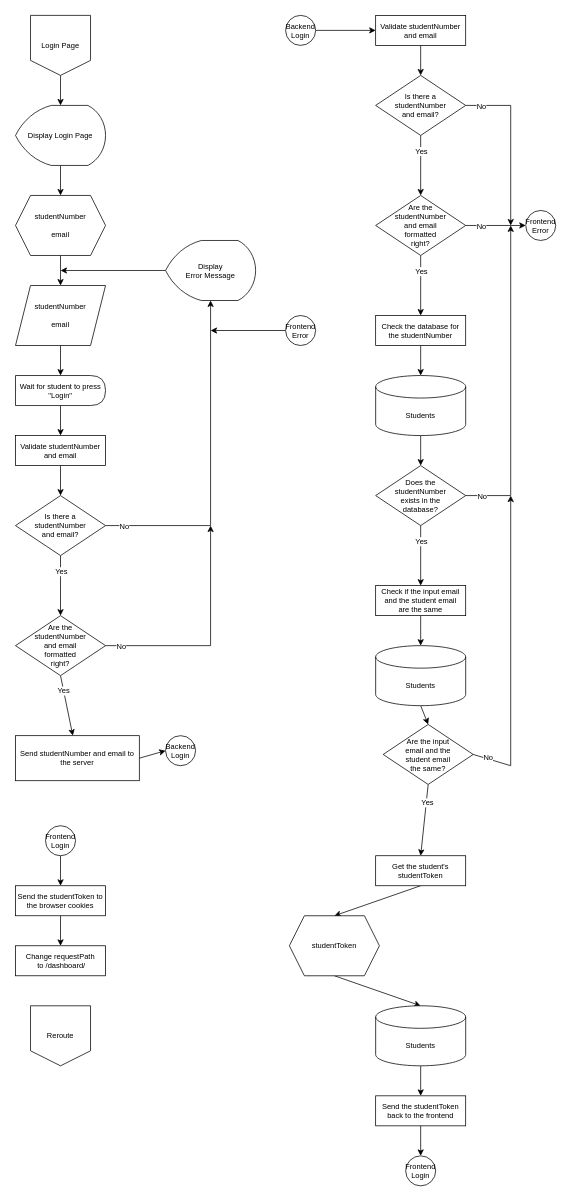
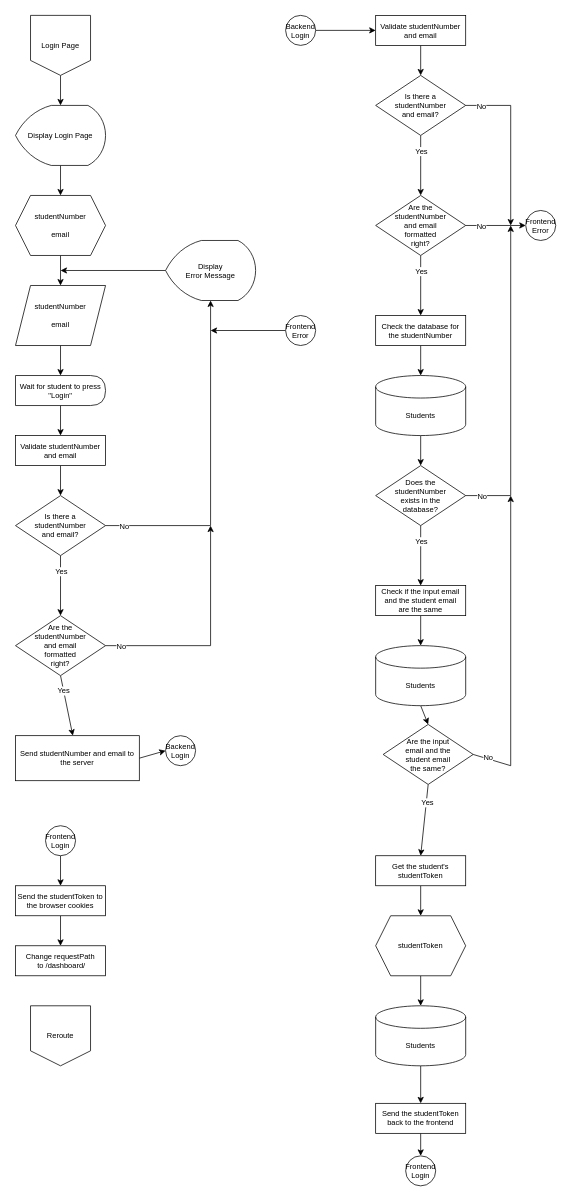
  <mxCell id="0" />
  <mxCell id="1" parent="0" />
  <mxCell id="2" style="edgeStyle=none;html=1;exitX=0.5;exitY=1;exitDx=0;exitDy=0;entryX=0.5;entryY=0;entryDx=0;entryDy=0;fontSize=10;entryPerimeter=0;fontFamily=Helvetica;rounded=0;" parent="1" source="3" target="75" edge="1"><mxGeometry relative="1" as="geometry"><mxPoint x="80" y="140" as="targetPoint" /></mxGeometry></mxCell>
  <mxCell id="3" value="Login Page" style="shape=offPageConnector;whiteSpace=wrap;html=1;strokeWidth=1;fontFamily=Helvetica;fontSize=10;size=0.25;rounded=0;" parent="1" vertex="1"><mxGeometry x="40" y="20" width="80" height="80" as="geometry" /></mxCell>
  <mxCell id="4" style="edgeStyle=none;html=1;entryX=0.5;entryY=0;entryDx=0;entryDy=0;fontSize=10;fontFamily=Helvetica;rounded=0;exitX=0.5;exitY=1;exitDx=0;exitDy=0;" parent="1" source="5" target="7" edge="1"><mxGeometry relative="1" as="geometry"><mxPoint x="80" y="340" as="sourcePoint" /></mxGeometry></mxCell>
  <mxCell id="5" value="studentNumber&lt;br style=&quot;font-size: 10px;&quot;&gt;&lt;br style=&quot;font-size: 10px;&quot;&gt;email" style="shape=hexagon;perimeter=hexagonPerimeter2;whiteSpace=wrap;html=1;fixedSize=1;fontFamily=Helvetica;strokeWidth=1;fontSize=10;rounded=0;" parent="1" vertex="1"><mxGeometry x="20" y="260" width="120" height="80" as="geometry" /></mxCell>
  <mxCell id="6" style="edgeStyle=none;html=1;exitX=0.5;exitY=1;exitDx=0;exitDy=0;fontSize=10;fontFamily=Helvetica;rounded=0;" parent="1" source="7" edge="1"><mxGeometry relative="1" as="geometry"><mxPoint x="80" y="500" as="targetPoint" /></mxGeometry></mxCell>
  <mxCell id="7" value="studentNumber&lt;br style=&quot;font-size: 10px;&quot;&gt;&lt;br style=&quot;font-size: 10px;&quot;&gt;email" style="shape=parallelogram;perimeter=parallelogramPerimeter;whiteSpace=wrap;html=1;fixedSize=1;size=20;fontSize=10;fontFamily=Helvetica;rounded=0;" parent="1" vertex="1"><mxGeometry x="20" y="380" width="120" height="80" as="geometry" /></mxCell>
  <mxCell id="8" style="edgeStyle=none;html=1;exitX=0.5;exitY=1;exitDx=0;exitDy=0;entryX=0.5;entryY=0;entryDx=0;entryDy=0;fontSize=10;fontFamily=Helvetica;rounded=0;" parent="1" source="9" target="14" edge="1"><mxGeometry relative="1" as="geometry" /></mxCell>
  <mxCell id="9" value="Validate studentNumber and email" style="rounded=0;whiteSpace=wrap;html=1;fontFamily=Helvetica;strokeWidth=1;fontSize=10;" parent="1" vertex="1"><mxGeometry x="20" y="580" width="120" height="40" as="geometry" /></mxCell>
  <mxCell id="10" style="edgeStyle=none;html=1;exitX=0.5;exitY=1;exitDx=0;exitDy=0;entryX=0.5;entryY=0;entryDx=0;entryDy=0;fontSize=10;fontFamily=Helvetica;rounded=0;" parent="1" source="14" target="19" edge="1"><mxGeometry relative="1" as="geometry" /></mxCell>
  <mxCell id="11" value="Yes" style="edgeLabel;html=1;align=center;verticalAlign=middle;resizable=0;points=[];fontSize=10;fontFamily=Helvetica;rounded=0;" parent="10" vertex="1" connectable="0"><mxGeometry x="-0.679" relative="1" as="geometry"><mxPoint y="7" as="offset" /></mxGeometry></mxCell>
  <mxCell id="12" style="edgeStyle=none;html=1;exitX=1;exitY=0.5;exitDx=0;exitDy=0;entryX=0.5;entryY=1;entryDx=0;entryDy=0;fontSize=10;entryPerimeter=0;fontFamily=Helvetica;rounded=0;" parent="1" source="14" target="76" edge="1"><mxGeometry relative="1" as="geometry"><mxPoint x="280" y="380" as="targetPoint" /><Array as="points"><mxPoint x="280" y="700" /></Array></mxGeometry></mxCell>
  <mxCell id="13" value="No" style="edgeLabel;html=1;align=center;verticalAlign=middle;resizable=0;points=[];fontSize=10;fontFamily=Helvetica;rounded=0;" parent="12" vertex="1" connectable="0"><mxGeometry x="-0.94" y="-1" relative="1" as="geometry"><mxPoint x="11" y="-1" as="offset" /></mxGeometry></mxCell>
  <mxCell id="14" value="Is there a&lt;br style=&quot;font-size: 10px;&quot;&gt;studentNumber&lt;br style=&quot;font-size: 10px;&quot;&gt;and email?" style="rhombus;whiteSpace=wrap;html=1;fontFamily=Helvetica;strokeWidth=1;fontSize=10;rounded=0;" parent="1" vertex="1"><mxGeometry x="20" y="660" width="120" height="80" as="geometry" /></mxCell>
  <mxCell id="15" style="edgeStyle=none;html=1;exitX=0.5;exitY=1;exitDx=0;exitDy=0;fontSize=10;fontFamily=Helvetica;rounded=0;" parent="1" source="19" target="21" edge="1"><mxGeometry relative="1" as="geometry" /></mxCell>
  <mxCell id="16" value="Yes" style="edgeLabel;html=1;align=center;verticalAlign=middle;resizable=0;points=[];fontSize=10;fontFamily=Helvetica;rounded=0;" parent="15" vertex="1" connectable="0"><mxGeometry x="-0.534" y="2" relative="1" as="geometry"><mxPoint x="-2" y="1" as="offset" /></mxGeometry></mxCell>
  <mxCell id="17" style="edgeStyle=none;html=1;exitX=1;exitY=0.5;exitDx=0;exitDy=0;fontSize=10;fontFamily=Helvetica;rounded=0;" parent="1" source="19" edge="1"><mxGeometry relative="1" as="geometry"><mxPoint x="280" y="700" as="targetPoint" /><Array as="points"><mxPoint x="280" y="860" /></Array></mxGeometry></mxCell>
  <mxCell id="18" value="No" style="edgeLabel;html=1;align=center;verticalAlign=middle;resizable=0;points=[];fontSize=10;fontFamily=Helvetica;rounded=0;" parent="17" vertex="1" connectable="0"><mxGeometry x="-0.914" y="-2" relative="1" as="geometry"><mxPoint x="7" y="-2" as="offset" /></mxGeometry></mxCell>
  <mxCell id="19" value="Are the&lt;br style=&quot;font-size: 10px;&quot;&gt;studentNumber&lt;br style=&quot;font-size: 10px;&quot;&gt;and email&lt;br style=&quot;font-size: 10px;&quot;&gt;formatted&lt;br style=&quot;font-size: 10px;&quot;&gt;right?" style="rhombus;whiteSpace=wrap;html=1;fontFamily=Helvetica;strokeWidth=1;fontSize=10;rounded=0;" parent="1" vertex="1"><mxGeometry x="20" y="820" width="120" height="80" as="geometry" /></mxCell>
  <mxCell id="20" style="edgeStyle=none;html=1;exitX=1;exitY=0.5;exitDx=0;exitDy=0;entryX=0;entryY=0.5;entryDx=0;entryDy=0;fontSize=10;fontFamily=Helvetica;rounded=0;" parent="1" source="21" target="22" edge="1"><mxGeometry relative="1" as="geometry" /></mxCell>
  <mxCell id="21" value="Send studentNumber and email to the server" style="rounded=0;whiteSpace=wrap;html=1;fontFamily=Helvetica;strokeWidth=1;fontSize=10;" parent="1" vertex="1"><mxGeometry x="20" y="980" width="165" height="60" as="geometry" /></mxCell>
  <mxCell id="22" value="Backend Login" style="ellipse;whiteSpace=wrap;html=1;aspect=fixed;fontSize=10;fontFamily=Helvetica;rounded=0;" parent="1" vertex="1"><mxGeometry x="220" y="980" width="40" height="40" as="geometry" /></mxCell>
  <mxCell id="23" style="edgeStyle=none;html=1;exitX=0;exitY=0.5;exitDx=0;exitDy=0;fontSize=10;exitPerimeter=0;fontFamily=Helvetica;rounded=0;" parent="1" source="76" edge="1"><mxGeometry relative="1" as="geometry"><mxPoint x="80" y="360" as="targetPoint" /><mxPoint x="230" y="340" as="sourcePoint" /></mxGeometry></mxCell>
  <mxCell id="24" style="edgeStyle=none;html=1;exitX=1;exitY=0.5;exitDx=0;exitDy=0;entryX=0;entryY=0.5;entryDx=0;entryDy=0;fontSize=10;fontFamily=Helvetica;rounded=0;" parent="1" source="25" target="27" edge="1"><mxGeometry relative="1" as="geometry" /></mxCell>
  <mxCell id="25" value="Backend Login" style="ellipse;whiteSpace=wrap;html=1;aspect=fixed;fontSize=10;fontFamily=Helvetica;rounded=0;" parent="1" vertex="1"><mxGeometry x="380" y="20" width="40" height="40" as="geometry" /></mxCell>
  <mxCell id="26" style="edgeStyle=none;html=1;exitX=0.5;exitY=1;exitDx=0;exitDy=0;entryX=0.5;entryY=0;entryDx=0;entryDy=0;fontSize=10;fontFamily=Helvetica;rounded=0;" parent="1" source="27" target="32" edge="1"><mxGeometry relative="1" as="geometry" /></mxCell>
  <mxCell id="27" value="Validate studentNumber and email" style="rounded=0;whiteSpace=wrap;html=1;fontFamily=Helvetica;strokeWidth=1;fontSize=10;" parent="1" vertex="1"><mxGeometry x="500" y="20" width="120" height="40" as="geometry" /></mxCell>
  <mxCell id="28" style="edgeStyle=none;html=1;exitX=0.5;exitY=1;exitDx=0;exitDy=0;entryX=0.5;entryY=0;entryDx=0;entryDy=0;fontSize=10;fontFamily=Helvetica;rounded=0;" parent="1" source="32" target="37" edge="1"><mxGeometry relative="1" as="geometry" /></mxCell>
  <mxCell id="29" value="Yes" style="edgeLabel;html=1;align=center;verticalAlign=middle;resizable=0;points=[];fontSize=10;fontFamily=Helvetica;rounded=0;" parent="28" vertex="1" connectable="0"><mxGeometry x="-0.679" relative="1" as="geometry"><mxPoint y="7" as="offset" /></mxGeometry></mxCell>
  <mxCell id="30" style="edgeStyle=none;html=1;exitX=1;exitY=0.5;exitDx=0;exitDy=0;fontSize=10;fontFamily=Helvetica;rounded=0;" parent="1" source="32" edge="1"><mxGeometry relative="1" as="geometry"><mxPoint x="680" y="300" as="targetPoint" /><Array as="points"><mxPoint x="680" y="140" /></Array></mxGeometry></mxCell>
  <mxCell id="31" value="No" style="edgeLabel;html=1;align=center;verticalAlign=middle;resizable=0;points=[];fontSize=10;fontFamily=Helvetica;rounded=0;" parent="30" vertex="1" connectable="0"><mxGeometry x="-0.861" relative="1" as="geometry"><mxPoint x="5" as="offset" /></mxGeometry></mxCell>
  <mxCell id="32" value="Is there a&lt;br style=&quot;font-size: 10px;&quot;&gt;studentNumber&lt;br style=&quot;font-size: 10px;&quot;&gt;and email?" style="rhombus;whiteSpace=wrap;html=1;fontFamily=Helvetica;strokeWidth=1;fontSize=10;rounded=0;" parent="1" vertex="1"><mxGeometry x="500" y="100" width="120" height="80" as="geometry" /></mxCell>
  <mxCell id="33" style="edgeStyle=none;html=1;exitX=1;exitY=0.5;exitDx=0;exitDy=0;entryX=0;entryY=0.5;entryDx=0;entryDy=0;fontSize=10;fontFamily=Helvetica;rounded=0;" parent="1" source="37" target="38" edge="1"><mxGeometry relative="1" as="geometry" /></mxCell>
  <mxCell id="34" value="No" style="edgeLabel;html=1;align=center;verticalAlign=middle;resizable=0;points=[];fontSize=10;fontFamily=Helvetica;rounded=0;" parent="33" vertex="1" connectable="0"><mxGeometry x="-0.597" y="1" relative="1" as="geometry"><mxPoint x="4" y="1" as="offset" /></mxGeometry></mxCell>
  <mxCell id="35" style="edgeStyle=none;html=1;exitX=0.5;exitY=1;exitDx=0;exitDy=0;entryX=0.5;entryY=0;entryDx=0;entryDy=0;fontSize=10;fontFamily=Helvetica;rounded=0;" parent="1" source="37" target="40" edge="1"><mxGeometry relative="1" as="geometry" /></mxCell>
  <mxCell id="36" value="Yes" style="edgeLabel;html=1;align=center;verticalAlign=middle;resizable=0;points=[];fontSize=10;fontFamily=Helvetica;rounded=0;" parent="35" vertex="1" connectable="0"><mxGeometry x="-0.619" y="3" relative="1" as="geometry"><mxPoint x="-3" y="5" as="offset" /></mxGeometry></mxCell>
  <mxCell id="37" value="Are the&lt;br style=&quot;font-size: 10px;&quot;&gt;studentNumber&lt;br style=&quot;font-size: 10px;&quot;&gt;and email&lt;br style=&quot;font-size: 10px;&quot;&gt;formatted&lt;br style=&quot;font-size: 10px;&quot;&gt;right?" style="rhombus;whiteSpace=wrap;html=1;fontFamily=Helvetica;strokeWidth=1;fontSize=10;rounded=0;" parent="1" vertex="1"><mxGeometry x="500" y="260" width="120" height="80" as="geometry" /></mxCell>
  <mxCell id="38" value="Frontend Error" style="ellipse;whiteSpace=wrap;html=1;aspect=fixed;fontSize=10;fontFamily=Helvetica;rounded=0;" parent="1" vertex="1"><mxGeometry x="700" y="280" width="40" height="40" as="geometry" /></mxCell>
  <mxCell id="39" style="edgeStyle=none;html=1;exitX=0.5;exitY=1;exitDx=0;exitDy=0;entryX=0.5;entryY=0;entryDx=0;entryDy=0;entryPerimeter=0;fontSize=10;fontFamily=Helvetica;rounded=0;" parent="1" source="40" target="42" edge="1"><mxGeometry relative="1" as="geometry" /></mxCell>
  <mxCell id="40" value="Check the database for the studentNumber" style="rounded=0;whiteSpace=wrap;html=1;fontFamily=Helvetica;strokeWidth=1;fontSize=10;" parent="1" vertex="1"><mxGeometry x="500" y="420" width="120" height="40" as="geometry" /></mxCell>
  <mxCell id="41" style="edgeStyle=none;html=1;exitX=0.5;exitY=1;exitDx=0;exitDy=0;exitPerimeter=0;entryX=0.5;entryY=0;entryDx=0;entryDy=0;fontSize=10;fontFamily=Helvetica;rounded=0;" parent="1" source="42" target="47" edge="1"><mxGeometry relative="1" as="geometry" /></mxCell>
  <mxCell id="42" value="Students" style="shape=cylinder3;whiteSpace=wrap;html=1;boundedLbl=1;backgroundOutline=1;size=15;fontSize=10;fontFamily=Helvetica;rounded=0;" parent="1" vertex="1"><mxGeometry x="500" y="500" width="120" height="80" as="geometry" /></mxCell>
  <mxCell id="43" style="edgeStyle=none;html=1;exitX=1;exitY=0.5;exitDx=0;exitDy=0;fontSize=10;fontFamily=Helvetica;rounded=0;" parent="1" source="47" edge="1"><mxGeometry relative="1" as="geometry"><mxPoint x="680" y="300" as="targetPoint" /><Array as="points"><mxPoint x="680" y="660" /></Array></mxGeometry></mxCell>
  <mxCell id="44" value="No" style="edgeLabel;html=1;align=center;verticalAlign=middle;resizable=0;points=[];fontSize=10;fontFamily=Helvetica;rounded=0;" parent="43" vertex="1" connectable="0"><mxGeometry x="-0.959" y="1" relative="1" as="geometry"><mxPoint x="12" y="1" as="offset" /></mxGeometry></mxCell>
  <mxCell id="45" style="edgeStyle=none;html=1;exitX=0.5;exitY=1;exitDx=0;exitDy=0;entryX=0.5;entryY=0;entryDx=0;entryDy=0;fontSize=10;fontFamily=Helvetica;rounded=0;" parent="1" source="47" target="49" edge="1"><mxGeometry relative="1" as="geometry" /></mxCell>
  <mxCell id="46" value="Yes" style="edgeLabel;html=1;align=center;verticalAlign=middle;resizable=0;points=[];fontSize=10;fontFamily=Helvetica;rounded=0;" parent="45" vertex="1" connectable="0"><mxGeometry x="-0.7" y="-1" relative="1" as="geometry"><mxPoint x="1" y="8" as="offset" /></mxGeometry></mxCell>
  <mxCell id="47" value="Does the&lt;br style=&quot;font-size: 10px;&quot;&gt;studentNumber&lt;br style=&quot;font-size: 10px;&quot;&gt;exists in the&lt;br style=&quot;font-size: 10px;&quot;&gt;database?" style="rhombus;whiteSpace=wrap;html=1;fontFamily=Helvetica;strokeWidth=1;fontSize=10;rounded=0;" parent="1" vertex="1"><mxGeometry x="500" y="620" width="120" height="80" as="geometry" /></mxCell>
  <mxCell id="48" style="edgeStyle=none;html=1;exitX=0.5;exitY=1;exitDx=0;exitDy=0;entryX=0.5;entryY=0;entryDx=0;entryDy=0;entryPerimeter=0;fontSize=10;fontFamily=Helvetica;rounded=0;" parent="1" source="49" target="51" edge="1"><mxGeometry relative="1" as="geometry" /></mxCell>
  <mxCell id="49" value="Check if the input email and the student email&lt;br style=&quot;font-size: 10px;&quot;&gt;are the same" style="rounded=0;whiteSpace=wrap;html=1;fontFamily=Helvetica;strokeWidth=1;fontSize=10;" parent="1" vertex="1"><mxGeometry x="500" y="780" width="120" height="40" as="geometry" /></mxCell>
  <mxCell id="50" style="edgeStyle=none;html=1;exitX=0.5;exitY=1;exitDx=0;exitDy=0;exitPerimeter=0;entryX=0.5;entryY=0;entryDx=0;entryDy=0;fontSize=10;fontFamily=Helvetica;rounded=0;" parent="1" source="51" target="56" edge="1"><mxGeometry relative="1" as="geometry" /></mxCell>
  <mxCell id="51" value="Students" style="shape=cylinder3;whiteSpace=wrap;html=1;boundedLbl=1;backgroundOutline=1;size=15;fontSize=10;fontFamily=Helvetica;rounded=0;" parent="1" vertex="1"><mxGeometry x="500" y="860" width="120" height="80" as="geometry" /></mxCell>
  <mxCell id="52" style="edgeStyle=none;html=1;exitX=1;exitY=0.5;exitDx=0;exitDy=0;fontSize=10;fontFamily=Helvetica;rounded=0;" parent="1" source="56" edge="1"><mxGeometry relative="1" as="geometry"><mxPoint x="680" y="660" as="targetPoint" /><Array as="points"><mxPoint x="680" y="1020" /></Array></mxGeometry></mxCell>
  <mxCell id="53" value="No" style="edgeLabel;html=1;align=center;verticalAlign=middle;resizable=0;points=[];fontSize=10;fontFamily=Helvetica;rounded=0;" parent="52" vertex="1" connectable="0"><mxGeometry x="-0.948" relative="1" as="geometry"><mxPoint x="9" as="offset" /></mxGeometry></mxCell>
  <mxCell id="54" style="edgeStyle=none;html=1;exitX=0.5;exitY=1;exitDx=0;exitDy=0;entryX=0.5;entryY=0;entryDx=0;entryDy=0;fontSize=10;fontFamily=Helvetica;rounded=0;" parent="1" source="56" target="58" edge="1"><mxGeometry relative="1" as="geometry" /></mxCell>
  <mxCell id="55" value="Yes" style="edgeLabel;html=1;align=center;verticalAlign=middle;resizable=0;points=[];fontSize=10;fontFamily=Helvetica;rounded=0;" parent="54" vertex="1" connectable="0"><mxGeometry x="-0.621" y="1" relative="1" as="geometry"><mxPoint x="-1" y="5" as="offset" /></mxGeometry></mxCell>
  <mxCell id="56" value="Are the input&lt;br style=&quot;font-size: 10px;&quot;&gt;email and the&lt;br style=&quot;font-size: 10px;&quot;&gt;student email&lt;br style=&quot;font-size: 10px;&quot;&gt;the same?" style="rhombus;whiteSpace=wrap;html=1;fontFamily=Helvetica;strokeWidth=1;fontSize=10;rounded=0;" parent="1" vertex="1"><mxGeometry x="510" y="965" width="120" height="80" as="geometry" /></mxCell>
  <mxCell id="57" style="edgeStyle=none;html=1;exitX=0.5;exitY=1;exitDx=0;exitDy=0;entryX=0.5;entryY=0;entryDx=0;entryDy=0;fontSize=10;fontFamily=Helvetica;rounded=0;" parent="1" source="58" target="60" edge="1"><mxGeometry relative="1" as="geometry" /></mxCell>
  <mxCell id="58" value="Get the student's studentToken" style="rounded=0;whiteSpace=wrap;html=1;fontFamily=Helvetica;strokeWidth=1;fontSize=10;" parent="1" vertex="1"><mxGeometry x="500" y="1140" width="120" height="40" as="geometry" /></mxCell>
  <mxCell id="59" style="edgeStyle=none;html=1;exitX=0.5;exitY=1;exitDx=0;exitDy=0;entryX=0.5;entryY=0;entryDx=0;entryDy=0;entryPerimeter=0;fontSize=10;fontFamily=Helvetica;rounded=0;" parent="1" source="60" target="62" edge="1"><mxGeometry relative="1" as="geometry" /></mxCell>
- <mxCell id="60" value="studentToken" style="shape=hexagon;perimeter=hexagonPerimeter2;whiteSpace=wrap;html=1;fixedSize=1;fontFamily=Helvetica;strokeWidth=1;fontSize=10;rounded=0;" parent="1" vertex="1"><mxGeometry x="385" y="1220" width="120" height="80" as="geometry" /></mxCell>
+ <mxCell id="60" value="studentToken" style="shape=hexagon;perimeter=hexagonPerimeter2;whiteSpace=wrap;html=1;fixedSize=1;fontFamily=Helvetica;strokeWidth=1;fontSize=10;rounded=0;" parent="1" vertex="1"><mxGeometry x="500" y="1220" width="120" height="80" as="geometry" /></mxCell>
  <mxCell id="61" style="edgeStyle=none;html=1;exitX=0.5;exitY=1;exitDx=0;exitDy=0;exitPerimeter=0;entryX=0.5;entryY=0;entryDx=0;entryDy=0;fontSize=10;fontFamily=Helvetica;rounded=0;" parent="1" source="62" target="64" edge="1"><mxGeometry relative="1" as="geometry" /></mxCell>
  <mxCell id="62" value="Students" style="shape=cylinder3;whiteSpace=wrap;html=1;boundedLbl=1;backgroundOutline=1;size=15;fontSize=10;fontFamily=Helvetica;rounded=0;" parent="1" vertex="1"><mxGeometry x="500" y="1340" width="120" height="80" as="geometry" /></mxCell>
  <mxCell id="63" style="edgeStyle=none;html=1;exitX=0.5;exitY=1;exitDx=0;exitDy=0;entryX=0.5;entryY=0;entryDx=0;entryDy=0;fontSize=10;fontFamily=Helvetica;rounded=0;" parent="1" source="64" target="67" edge="1"><mxGeometry relative="1" as="geometry" /></mxCell>
- <mxCell id="64" value="Send the studentToken back to the frontend" style="rounded=0;whiteSpace=wrap;html=1;fontFamily=Helvetica;strokeWidth=1;fontSize=10;" parent="1" vertex="1"><mxGeometry x="500" y="1460" width="120" height="40" as="geometry" /></mxCell>
+ <mxCell id="64" value="Send the studentToken back to the frontend" style="rounded=0;whiteSpace=wrap;html=1;fontFamily=Helvetica;strokeWidth=1;fontSize=10;" parent="1" vertex="1"><mxGeometry x="500" y="1470" width="120" height="40" as="geometry" /></mxCell>
  <mxCell id="65" style="edgeStyle=none;html=1;exitX=0;exitY=0.5;exitDx=0;exitDy=0;fontSize=10;fontFamily=Helvetica;rounded=0;" parent="1" source="66" edge="1"><mxGeometry relative="1" as="geometry"><mxPoint x="280" y="440" as="targetPoint" /></mxGeometry></mxCell>
  <mxCell id="66" value="Frontend Error" style="ellipse;whiteSpace=wrap;html=1;aspect=fixed;fontSize=10;fontFamily=Helvetica;rounded=0;" parent="1" vertex="1"><mxGeometry x="380" y="420" width="40" height="40" as="geometry" /></mxCell>
  <mxCell id="67" value="Frontend Login" style="ellipse;whiteSpace=wrap;html=1;aspect=fixed;fontSize=10;fontFamily=Helvetica;rounded=0;" parent="1" vertex="1"><mxGeometry x="540" y="1540" width="40" height="40" as="geometry" /></mxCell>
  <mxCell id="68" style="edgeStyle=none;html=1;exitX=0.5;exitY=1;exitDx=0;exitDy=0;entryX=0.5;entryY=0;entryDx=0;entryDy=0;fontSize=10;fontFamily=Helvetica;rounded=0;" parent="1" source="69" target="71" edge="1"><mxGeometry relative="1" as="geometry" /></mxCell>
  <mxCell id="69" value="Frontend Login" style="ellipse;whiteSpace=wrap;html=1;aspect=fixed;fontSize=10;fontFamily=Helvetica;rounded=0;" parent="1" vertex="1"><mxGeometry x="60" y="1100" width="40" height="40" as="geometry" /></mxCell>
  <mxCell id="70" style="edgeStyle=none;html=1;exitX=0.5;exitY=1;exitDx=0;exitDy=0;entryX=0.5;entryY=0;entryDx=0;entryDy=0;fontSize=10;fontFamily=Helvetica;rounded=0;" parent="1" source="71" target="72" edge="1"><mxGeometry relative="1" as="geometry" /></mxCell>
  <mxCell id="71" value="Send the studentToken to&lt;br style=&quot;font-size: 10px;&quot;&gt;the browser cookies" style="rounded=0;whiteSpace=wrap;html=1;fontFamily=Helvetica;strokeWidth=1;fontSize=10;" parent="1" vertex="1"><mxGeometry x="20" y="1180" width="120" height="40" as="geometry" /></mxCell>
  <mxCell id="72" value="Change requestPath&lt;br&gt;&amp;nbsp;to /dashboard/" style="rounded=0;whiteSpace=wrap;html=1;fontFamily=Helvetica;strokeWidth=1;fontSize=10;" parent="1" vertex="1"><mxGeometry x="20" y="1260" width="120" height="40" as="geometry" /></mxCell>
  <mxCell id="73" style="edgeStyle=none;html=1;exitX=0.5;exitY=1;exitDx=0;exitDy=0;entryX=0.5;entryY=0;entryDx=0;entryDy=0;fontSize=10;exitPerimeter=0;fontFamily=Helvetica;rounded=0;" parent="1" source="75" target="5" edge="1"><mxGeometry relative="1" as="geometry"><mxPoint x="80" y="220" as="sourcePoint" /></mxGeometry></mxCell>
  <mxCell id="74" value="Reroute" style="shape=offPageConnector;whiteSpace=wrap;html=1;strokeWidth=1;fontFamily=Helvetica;fontSize=10;size=0.25;rounded=0;" parent="1" vertex="1"><mxGeometry x="40" y="1340" width="80" height="80" as="geometry" /></mxCell>
  <mxCell id="75" value="Display Login Page" style="strokeWidth=1;html=1;shape=mxgraph.flowchart.display;whiteSpace=wrap;fontSize=10;fontFamily=Helvetica;rounded=0;" parent="1" vertex="1"><mxGeometry x="20" y="140" width="120" height="80" as="geometry" /></mxCell>
  <mxCell id="76" value="Display&lt;br&gt;Error Message" style="strokeWidth=1;html=1;shape=mxgraph.flowchart.display;whiteSpace=wrap;fontSize=10;fontFamily=Helvetica;rounded=0;" parent="1" vertex="1"><mxGeometry x="220" y="320" width="120" height="80" as="geometry" /></mxCell>
  <mxCell id="77" style="edgeStyle=none;html=1;exitX=0.5;exitY=1;exitDx=0;exitDy=0;entryX=0.5;entryY=0;entryDx=0;entryDy=0;fontFamily=Helvetica;fontSize=10;" parent="1" source="78" target="9" edge="1"><mxGeometry relative="1" as="geometry" /></mxCell>
  <mxCell id="78" value="Wait for student to press &quot;Login&quot;" style="shape=delay;whiteSpace=wrap;html=1;hachureGap=4;fontFamily=Helvetica;fontSize=10;rounded=0;" parent="1" vertex="1"><mxGeometry x="20" y="500" width="120" height="40" as="geometry" /></mxCell>
